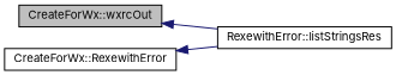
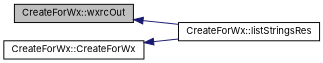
  digraph {
    fontname=Inter
    rankdir=LR
    node [color=black fillcolor=white fontname=Inter fontsize=10 shape=record style=filled]
    edge [color=midnightblue dir=back fontname=Inter fontsize=10 labelfontname=Helvetica labelfontsize=10 style=solid]
    n1 [fillcolor=grey75 fontcolor=black height=0.2 label="CreateForWx::wxrcOut" width=0.4]
-   n2 [height=0.2 label="RexewithError::listStringsRes" width=0.4]
-   n3 [height=0.2 label="CreateForWx::RexewithError" width=0.4]
+   n2 [height=0.2 label="CreateForWx::listStringsRes" width=0.4]
+   n3 [height=0.2 label="CreateForWx::CreateForWx" width=0.4]
    n1 -> n2
    n3 -> n2
  }
